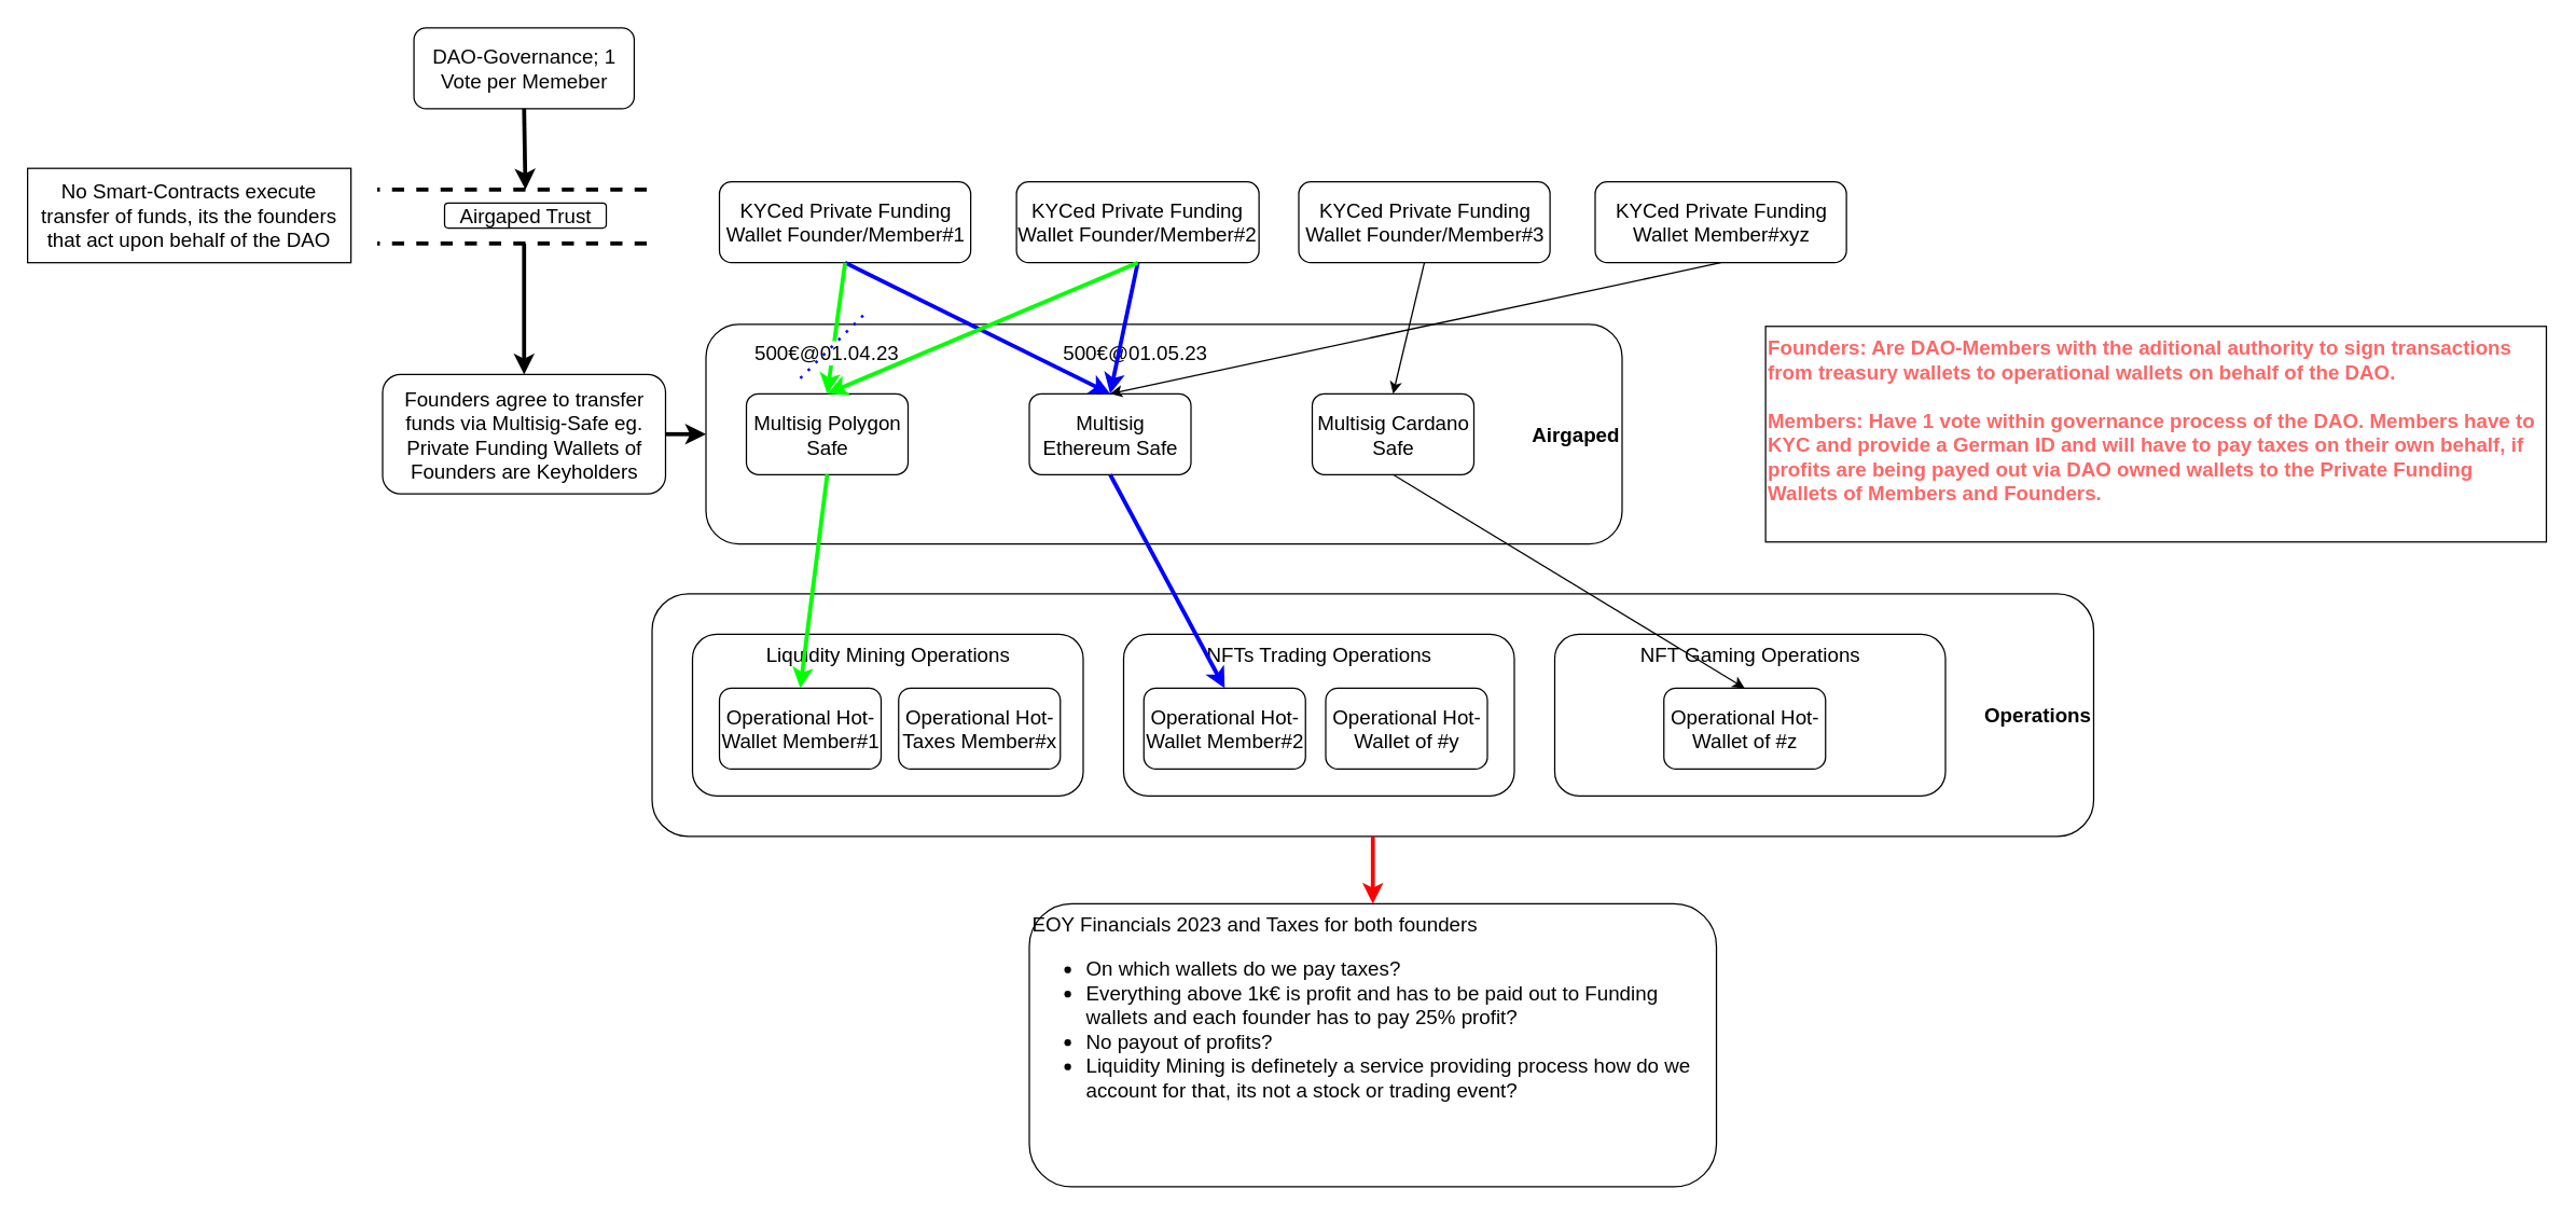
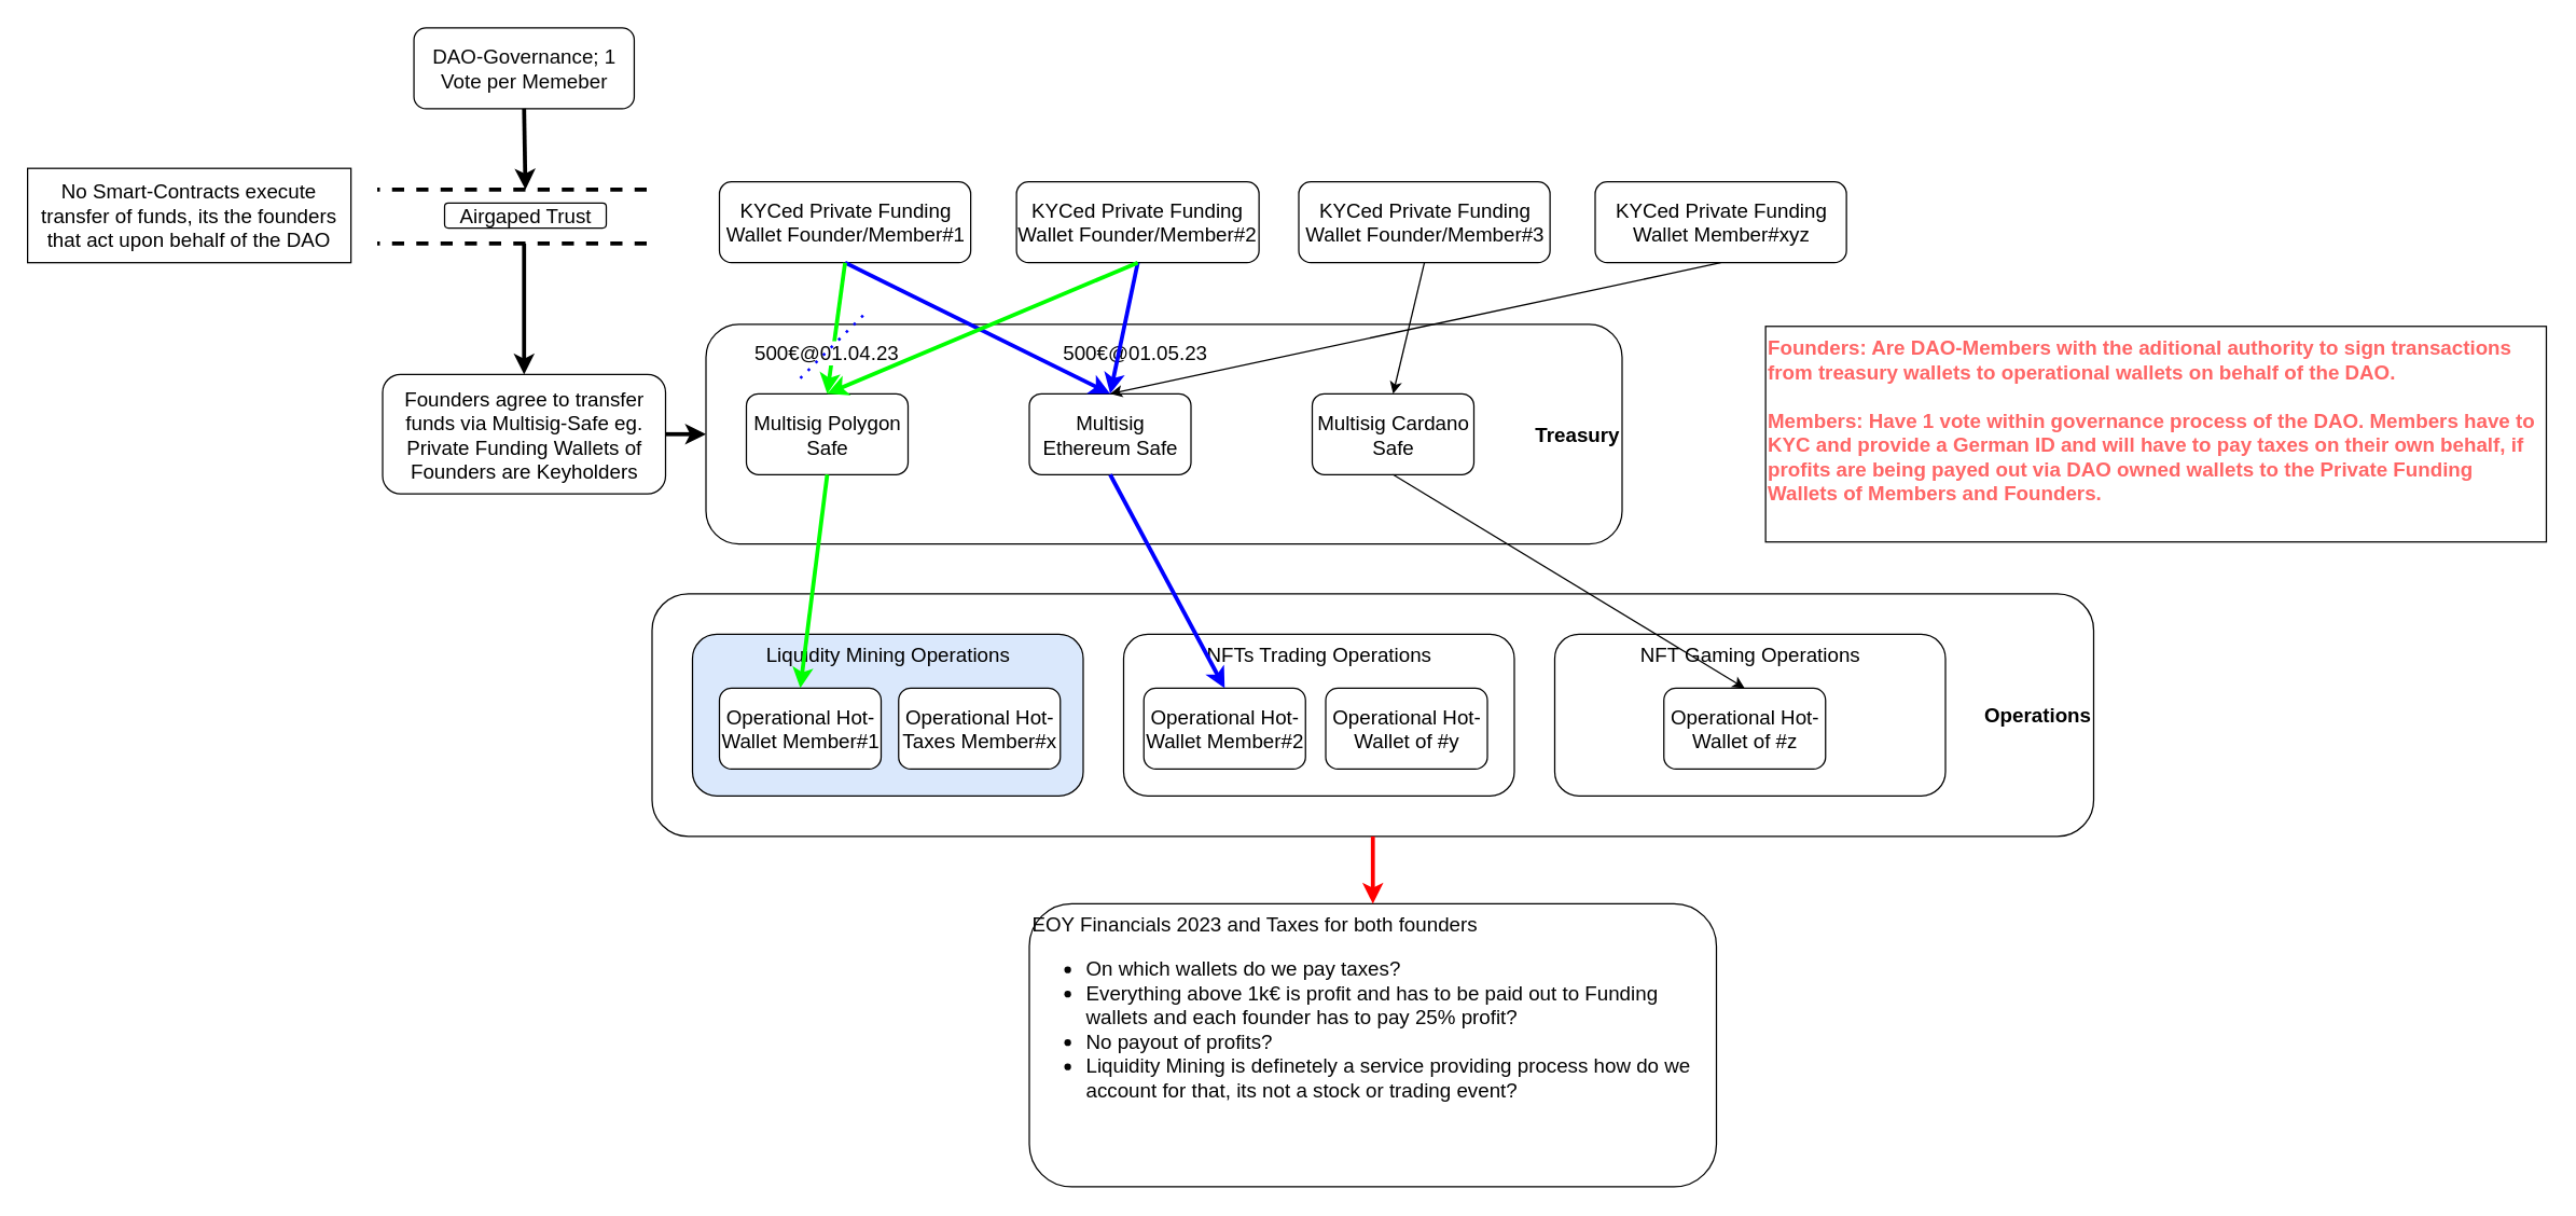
  <mxCell id="0" />
  <mxCell id="1" parent="0" />
- <mxCell id="2" value="&lt;div style=&quot;font-size: 15px;&quot;&gt;&lt;b style=&quot;font-size: 15px;&quot;&gt;&lt;font style=&quot;font-size: 15px;&quot;&gt;Airgaped&lt;/font&gt;&lt;/b&gt;&lt;/div&gt;" style="rounded=1;whiteSpace=wrap;html=1;align=right;fontSize=15;" parent="1" vertex="1"><mxGeometry x="523.5" y="240" width="680" height="163" as="geometry" /></mxCell>
+ <mxCell id="2" value="&lt;div style=&quot;font-size: 15px;&quot;&gt;&lt;b style=&quot;font-size: 15px;&quot;&gt;&lt;font style=&quot;font-size: 15px;&quot;&gt;Treasury&lt;/font&gt;&lt;/b&gt;&lt;/div&gt;" style="rounded=1;whiteSpace=wrap;html=1;align=right;fontSize=15;" parent="1" vertex="1"><mxGeometry x="523.5" y="240" width="680" height="163" as="geometry" /></mxCell>
  <mxCell id="3" value="KYCed Private Funding Wallet Founder/Member#1" style="rounded=1;whiteSpace=wrap;html=1;fontSize=15;" parent="1" vertex="1"><mxGeometry x="533.5" y="134.25" width="186.5" height="60" as="geometry" /></mxCell>
  <mxCell id="4" value="KYCed&amp;nbsp;Private Funding Wallet Founder/Member#2" style="rounded=1;whiteSpace=wrap;html=1;fontSize=15;" parent="1" vertex="1"><mxGeometry x="754" y="134.25" width="180" height="60" as="geometry" /></mxCell>
  <mxCell id="5" value="Multisig Ethereum Safe" style="rounded=1;whiteSpace=wrap;html=1;fontSize=15;" parent="1" vertex="1"><mxGeometry x="763.5" y="291.5" width="120" height="60" as="geometry" /></mxCell>
  <mxCell id="6" value="Multisig Polygon Safe" style="rounded=1;whiteSpace=wrap;html=1;fontSize=15;" parent="1" vertex="1"><mxGeometry x="553.5" y="291.5" width="120" height="60" as="geometry" /></mxCell>
  <mxCell id="7" value="Multisig Cardano Safe" style="rounded=1;whiteSpace=wrap;html=1;fontSize=15;" parent="1" vertex="1"><mxGeometry x="973.5" y="291.5" width="120" height="60" as="geometry" /></mxCell>
  <mxCell id="8" value="" style="endArrow=classic;startArrow=none;html=1;rounded=0;entryX=0.5;entryY=0;entryDx=0;entryDy=0;exitX=0.5;exitY=1;exitDx=0;exitDy=0;strokeColor=#0000FF;strokeWidth=3;startFill=0;fontSize=15;" parent="1" source="3" target="5" edge="1"><mxGeometry width="50" height="50" relative="1" as="geometry"><mxPoint x="753.5" y="280" as="sourcePoint" /><mxPoint x="803.5" y="230" as="targetPoint" /></mxGeometry></mxCell>
  <mxCell id="9" value="500€@01.05.23" style="edgeLabel;html=1;align=center;verticalAlign=middle;resizable=0;points=[];fontSize=15;fontColor=#050505;" parent="8" vertex="1" connectable="0"><mxGeometry x="-0.202" y="1" relative="1" as="geometry"><mxPoint x="135" y="28" as="offset" /></mxGeometry></mxCell>
  <mxCell id="10" value="" style="endArrow=classic;startArrow=none;html=1;rounded=0;entryX=0.5;entryY=0;entryDx=0;entryDy=0;exitX=0.5;exitY=1;exitDx=0;exitDy=0;fontColor=#050505;strokeColor=#00FF00;strokeWidth=3;startFill=0;fontSize=15;" parent="1" source="3" target="6" edge="1"><mxGeometry width="50" height="50" relative="1" as="geometry"><mxPoint x="533.5" y="120" as="sourcePoint" /><mxPoint x="613.5" y="120" as="targetPoint" /></mxGeometry></mxCell>
  <mxCell id="11" value="500€@01.04.23" style="edgeLabel;html=1;align=center;verticalAlign=middle;resizable=0;points=[];fontSize=15;fontColor=#050505;" parent="10" vertex="1" connectable="0"><mxGeometry x="-0.373" relative="1" as="geometry"><mxPoint x="-10" y="36" as="offset" /></mxGeometry></mxCell>
  <mxCell id="12" value="" style="endArrow=classic;startArrow=none;html=1;rounded=0;entryX=0.5;entryY=0;entryDx=0;entryDy=0;exitX=0.5;exitY=1;exitDx=0;exitDy=0;strokeColor=#0000FF;strokeWidth=3;startFill=0;fontSize=15;" parent="1" source="4" target="5" edge="1"><mxGeometry width="50" height="50" relative="1" as="geometry"><mxPoint x="553.5" y="140" as="sourcePoint" /><mxPoint x="633.5" y="140" as="targetPoint" /></mxGeometry></mxCell>
  <mxCell id="13" value="" style="endArrow=classic;startArrow=none;html=1;rounded=0;entryX=0.5;entryY=0;entryDx=0;entryDy=0;exitX=0.5;exitY=1;exitDx=0;exitDy=0;strokeColor=#00FF00;strokeWidth=3;startFill=0;fontSize=15;" parent="1" source="4" target="6" edge="1"><mxGeometry width="50" height="50" relative="1" as="geometry"><mxPoint x="563.5" y="150" as="sourcePoint" /><mxPoint x="643.5" y="150" as="targetPoint" /></mxGeometry></mxCell>
  <mxCell id="14" value="&lt;div style=&quot;font-size: 15px;&quot;&gt;&lt;b style=&quot;font-size: 15px;&quot;&gt;&lt;font style=&quot;font-size: 15px;&quot;&gt;Operations&lt;/font&gt;&lt;/b&gt;&lt;/div&gt;" style="rounded=1;whiteSpace=wrap;html=1;align=right;fontSize=15;" parent="1" vertex="1"><mxGeometry x="483.5" y="440" width="1070" height="180" as="geometry" /></mxCell>
- <mxCell id="15" value="Liquidity Mining Operations" style="rounded=1;whiteSpace=wrap;html=1;align=center;verticalAlign=top;fontSize=15;" parent="1" vertex="1"><mxGeometry x="513.5" y="470" width="290" height="120" as="geometry" /></mxCell>
+ <mxCell id="15" value="Liquidity Mining Operations" style="rounded=1;whiteSpace=wrap;html=1;align=center;verticalAlign=top;fontSize=15;fillColor=#dae8fc;" parent="1" vertex="1"><mxGeometry x="513.5" y="470" width="290" height="120" as="geometry" /></mxCell>
  <mxCell id="16" value="" style="endArrow=classic;html=1;rounded=0;entryX=0;entryY=0.5;entryDx=0;entryDy=0;exitX=1;exitY=0.5;exitDx=0;exitDy=0;strokeWidth=3;fontSize=15;" parent="1" source="17" target="2" edge="1"><mxGeometry width="50" height="50" relative="1" as="geometry"><mxPoint x="663.5" y="500" as="sourcePoint" /><mxPoint x="803.5" y="220" as="targetPoint" /></mxGeometry></mxCell>
  <mxCell id="17" value="Founders agree to transfer funds via Multisig-Safe eg. Private Funding Wallets of Founders are Keyholders" style="rounded=1;whiteSpace=wrap;html=1;fontSize=15;" parent="1" vertex="1"><mxGeometry x="283.5" y="277.25" width="210" height="88.5" as="geometry" /></mxCell>
  <mxCell id="18" value="Operational Hot-Wallet Member#1" style="rounded=1;whiteSpace=wrap;html=1;fontSize=15;" parent="1" vertex="1"><mxGeometry x="533.5" y="510" width="120" height="60" as="geometry" /></mxCell>
  <mxCell id="19" value="" style="endArrow=classic;startArrow=none;html=1;rounded=0;entryX=0.5;entryY=0;entryDx=0;entryDy=0;exitX=0.5;exitY=1;exitDx=0;exitDy=0;strokeWidth=3;strokeColor=#00FF00;startFill=0;fontSize=15;" parent="1" source="6" target="18" edge="1"><mxGeometry width="50" height="50" relative="1" as="geometry"><mxPoint x="693.5" y="180" as="sourcePoint" /><mxPoint x="663.5" y="290" as="targetPoint" /></mxGeometry></mxCell>
  <mxCell id="20" value="NFTs Trading Operations" style="rounded=1;whiteSpace=wrap;html=1;align=center;verticalAlign=top;fontSize=15;" parent="1" vertex="1"><mxGeometry x="833.5" y="470" width="290" height="120" as="geometry" /></mxCell>
  <mxCell id="21" value="Operational Hot-Wallet Member#2" style="rounded=1;whiteSpace=wrap;html=1;fontSize=15;" parent="1" vertex="1"><mxGeometry x="848.5" y="510" width="120" height="60" as="geometry" /></mxCell>
  <mxCell id="22" value="" style="endArrow=classic;startArrow=none;html=1;rounded=0;entryX=0.5;entryY=0;entryDx=0;entryDy=0;exitX=0.5;exitY=1;exitDx=0;exitDy=0;strokeWidth=3;strokeColor=#0000FF;startFill=0;fontSize=15;" parent="1" source="5" target="21" edge="1"><mxGeometry width="50" height="50" relative="1" as="geometry"><mxPoint x="1003.5" y="350" as="sourcePoint" /><mxPoint x="653.5" y="530" as="targetPoint" /></mxGeometry></mxCell>
  <mxCell id="23" value="Operational Hot-Wallet of #y" style="rounded=1;whiteSpace=wrap;html=1;fontSize=15;" parent="1" vertex="1"><mxGeometry x="983.5" y="510" width="120" height="60" as="geometry" /></mxCell>
  <mxCell id="24" value="EOY Financials 2023 and Taxes for both founders&lt;br style=&quot;font-size: 15px;&quot;&gt;&lt;ul style=&quot;font-size: 15px;&quot;&gt;&lt;li style=&quot;font-size: 15px;&quot;&gt;On which wallets do we pay taxes?&lt;/li&gt;&lt;li style=&quot;font-size: 15px;&quot;&gt;Everything above 1k€ is profit and has to be paid out to Funding wallets and each founder has to pay 25% profit?&lt;/li&gt;&lt;li style=&quot;font-size: 15px;&quot;&gt;No payout of profits?&lt;/li&gt;&lt;li style=&quot;font-size: 15px;&quot;&gt;Liquidity Mining is definetely a service providing process how do we account for that, its not a stock or trading event?&lt;/li&gt;&lt;/ul&gt;" style="rounded=1;whiteSpace=wrap;html=1;fontSize=15;fontColor=#050505;verticalAlign=top;align=left;" parent="1" vertex="1"><mxGeometry x="763.5" y="670" width="510" height="210" as="geometry" /></mxCell>
  <mxCell id="25" value="" style="endArrow=none;startArrow=classic;html=1;rounded=0;strokeWidth=3;strokeColor=#FF0000;endFill=0;exitX=0.5;exitY=0;exitDx=0;exitDy=0;entryX=0.5;entryY=1;entryDx=0;entryDy=0;fontSize=15;" parent="1" source="24" target="14" edge="1"><mxGeometry width="50" height="50" relative="1" as="geometry"><mxPoint x="913.5" y="650" as="sourcePoint" /><mxPoint x="1223.5" y="530" as="targetPoint" /></mxGeometry></mxCell>
  <mxCell id="26" value="DAO-Governance; 1 Vote per Memeber" style="rounded=1;whiteSpace=wrap;html=1;fontSize=15;fontColor=#050505;" parent="1" vertex="1"><mxGeometry x="306.75" width="163.5" height="60" as="geometry" y="20" /></mxCell>
  <mxCell id="27" value="" style="endArrow=none;dashed=1;html=1;rounded=0;strokeColor=#000000;strokeWidth=3;fontSize=15;fontColor=#050505;" parent="1" edge="1"><mxGeometry width="50" height="50" relative="1" as="geometry"><mxPoint x="479.5" y="180" as="sourcePoint" /><mxPoint x="279.5" y="180" as="targetPoint" /></mxGeometry></mxCell>
  <mxCell id="28" value="" style="endArrow=none;dashed=1;html=1;rounded=0;strokeColor=#000000;strokeWidth=3;fontSize=15;fontColor=#050505;" parent="1" edge="1"><mxGeometry width="50" height="50" relative="1" as="geometry"><mxPoint x="479.5" y="140" as="sourcePoint" /><mxPoint x="279.5" y="140" as="targetPoint" /></mxGeometry></mxCell>
  <mxCell id="29" value="" style="endArrow=classic;html=1;rounded=0;strokeColor=#000000;strokeWidth=3;fontSize=15;fontColor=#050505;exitX=0.5;exitY=1;exitDx=0;exitDy=0;" parent="1" source="26" edge="1"><mxGeometry width="50" height="50" relative="1" as="geometry"><mxPoint x="769.5" y="-10" as="sourcePoint" /><mxPoint x="389.5" y="140" as="targetPoint" /></mxGeometry></mxCell>
  <mxCell id="30" value="" style="endArrow=none;dashed=1;html=1;dashPattern=1 3;strokeWidth=2;rounded=0;strokeColor=#0000FF;fontSize=15;fontColor=#050505;" parent="1" edge="1"><mxGeometry width="50" height="50" relative="1" as="geometry"><mxPoint x="593.5" y="280" as="sourcePoint" /><mxPoint x="643.5" y="230" as="targetPoint" /></mxGeometry></mxCell>
  <mxCell id="31" value="Airgaped Trust" style="rounded=1;whiteSpace=wrap;html=1;fontSize=15;" parent="1" vertex="1"><mxGeometry x="329.5" y="150" width="120" height="18.5" as="geometry" /></mxCell>
  <mxCell id="32" value="No Smart-Contracts execute transfer of funds, its the founders that act upon behalf of the DAO" style="rounded=0;whiteSpace=wrap;html=1;fontSize=15;" parent="1" vertex="1"><mxGeometry x="20" y="124.25" width="240" height="70" as="geometry" /></mxCell>
  <mxCell id="33" value="" style="endArrow=classic;html=1;rounded=0;strokeColor=#000000;strokeWidth=3;fontSize=15;fontColor=#050505;entryX=0.5;entryY=0;entryDx=0;entryDy=0;" parent="1" target="17" edge="1"><mxGeometry width="50" height="50" relative="1" as="geometry"><mxPoint x="388.5" y="180" as="sourcePoint" /><mxPoint x="399.5" y="150" as="targetPoint" /></mxGeometry></mxCell>
  <mxCell id="34" value="KYCed&amp;nbsp;Private Funding Wallet Founder/Member#3" style="rounded=1;whiteSpace=wrap;html=1;fontSize=15;" parent="1" vertex="1"><mxGeometry x="963.5" y="134.25" width="186.5" height="60" as="geometry" /></mxCell>
  <mxCell id="35" value="KYCed&amp;nbsp;Private Funding Wallet Member#xyz" style="rounded=1;whiteSpace=wrap;html=1;fontSize=15;" parent="1" vertex="1"><mxGeometry x="1183.5" y="134.25" width="186.5" height="60" as="geometry" /></mxCell>
  <mxCell id="36" value="Operational Hot-Taxes Member#x" style="rounded=1;whiteSpace=wrap;html=1;fontSize=15;" parent="1" vertex="1"><mxGeometry x="666.5" y="510" width="120" height="60" as="geometry" /></mxCell>
  <mxCell id="37" value="NFT Gaming Operations" style="rounded=1;whiteSpace=wrap;html=1;align=center;verticalAlign=top;fontSize=15;" parent="1" vertex="1"><mxGeometry x="1153.5" y="470" width="290" height="120" as="geometry" /></mxCell>
  <mxCell id="38" value="Operational Hot-Wallet of #z" style="rounded=1;whiteSpace=wrap;html=1;fontSize=15;" parent="1" vertex="1"><mxGeometry x="1234.5" y="510" width="120" height="60" as="geometry" /></mxCell>
  <mxCell id="39" value="" style="endArrow=classic;html=1;rounded=0;strokeColor=#000000;strokeWidth=1;fontSize=15;fontColor=#050505;entryX=0.5;entryY=0;entryDx=0;entryDy=0;exitX=0.5;exitY=1;exitDx=0;exitDy=0;" parent="1" source="34" target="7" edge="1"><mxGeometry width="50" height="50" relative="1" as="geometry"><mxPoint x="398.5" y="190" as="sourcePoint" /><mxPoint x="398.5" y="287.25" as="targetPoint" /></mxGeometry></mxCell>
  <mxCell id="40" value="" style="endArrow=classic;html=1;rounded=0;strokeColor=#000000;strokeWidth=1;fontSize=15;fontColor=#050505;entryX=0.5;entryY=0;entryDx=0;entryDy=0;exitX=0.5;exitY=1;exitDx=0;exitDy=0;" parent="1" source="35" target="5" edge="1"><mxGeometry width="50" height="50" relative="1" as="geometry"><mxPoint x="408.5" y="200" as="sourcePoint" /><mxPoint x="408.5" y="297.25" as="targetPoint" /></mxGeometry></mxCell>
  <mxCell id="41" value="" style="endArrow=classic;html=1;rounded=0;strokeColor=#000000;strokeWidth=1;fontSize=15;fontColor=#050505;entryX=0.5;entryY=0;entryDx=0;entryDy=0;exitX=0.5;exitY=1;exitDx=0;exitDy=0;" parent="1" source="7" target="38" edge="1"><mxGeometry width="50" height="50" relative="1" as="geometry"><mxPoint x="418.5" y="190" as="sourcePoint" /><mxPoint x="418.5" y="287.25" as="targetPoint" /></mxGeometry></mxCell>
  <mxCell id="42" value="Founders: Are DAO-Members with the aditional authority to sign transactions from treasury wallets to operational wallets on behalf of the DAO.&lt;br&gt;&lt;br style=&quot;font-size: 15px;&quot;&gt;&lt;div style=&quot;font-size: 15px;&quot;&gt;&lt;span style=&quot;background-color: initial; font-size: 15px;&quot;&gt;Members: Have 1 vote within governance process of the DAO. Members have to KYC and provide a German ID and will have to pay taxes on their own behalf, if profits are being payed out via DAO owned wallets to the Private Funding Wallets of Members and Founders.&lt;/span&gt;&lt;/div&gt;" style="rounded=0;whiteSpace=wrap;html=1;align=left;fontSize=15;verticalAlign=top;fontStyle=1;fontColor=#FF6666;" parent="1" vertex="1"><mxGeometry x="1310" y="241.5" width="579.5" height="160" as="geometry" /></mxCell>
